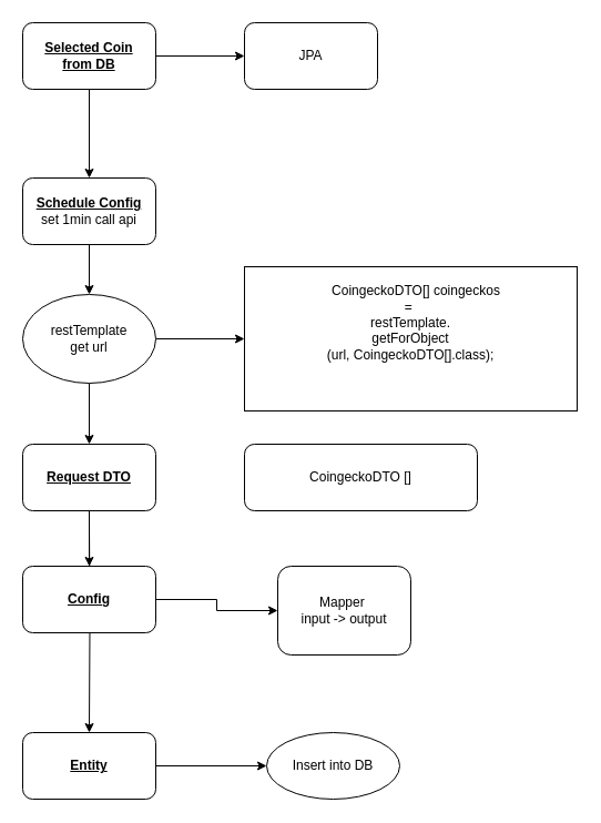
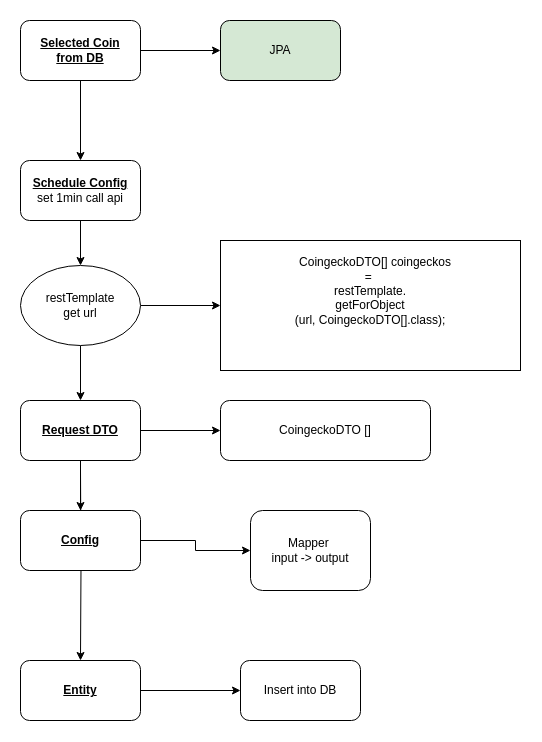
  <mxCell id="0" />
  <mxCell id="1" parent="0" />
  <mxCell id="2" style="edgeStyle=orthogonalEdgeStyle;rounded=0;orthogonalLoop=1;jettySize=auto;html=1;exitX=0.5;exitY=1;exitDx=0;exitDy=0;" parent="1" source="11" target="6" edge="1"><mxGeometry relative="1" as="geometry" /></mxCell>
  <mxCell id="3" value="&lt;u&gt;&lt;b&gt;Schedule Config&lt;/b&gt;&lt;/u&gt;&lt;div&gt;set 1min call api&lt;/div&gt;" style="rounded=1;whiteSpace=wrap;html=1;" parent="1" vertex="1"><mxGeometry x="20" y="160" width="120" height="60" as="geometry" /></mxCell>
  <mxCell id="4" style="edgeStyle=orthogonalEdgeStyle;rounded=0;orthogonalLoop=1;jettySize=auto;html=1;exitX=0.5;exitY=1;exitDx=0;exitDy=0;" parent="1" target="8" edge="1"><mxGeometry relative="1" as="geometry"><mxPoint x="80" y="470" as="sourcePoint" /></mxGeometry></mxCell>
+ <mxCell id="5" value="" style="edgeStyle=orthogonalEdgeStyle;rounded=0;orthogonalLoop=1;jettySize=auto;html=1;" parent="1" source="6" target="13" edge="1"><mxGeometry relative="1" as="geometry" /></mxCell>
  <mxCell id="6" value="&lt;b&gt;&lt;u&gt;Request DTO&lt;/u&gt;&lt;/b&gt;" style="rounded=1;whiteSpace=wrap;html=1;" parent="1" vertex="1"><mxGeometry x="20" y="400" width="120" height="60" as="geometry" /></mxCell>
  <mxCell id="7" value="" style="edgeStyle=orthogonalEdgeStyle;rounded=0;orthogonalLoop=1;jettySize=auto;html=1;" edge="1" parent="1" source="8" target="16"><mxGeometry relative="1" as="geometry" /></mxCell>
  <mxCell id="8" value="&lt;b&gt;&lt;u&gt;Entity&lt;/u&gt;&lt;/b&gt;" style="rounded=1;whiteSpace=wrap;html=1;" parent="1" vertex="1"><mxGeometry x="20" y="660" width="120" height="60" as="geometry" /></mxCell>
  <mxCell id="9" value="" style="edgeStyle=orthogonalEdgeStyle;rounded=0;orthogonalLoop=1;jettySize=auto;html=1;exitX=0.5;exitY=1;exitDx=0;exitDy=0;" parent="1" source="3" target="11" edge="1"><mxGeometry relative="1" as="geometry"><mxPoint x="80" y="180" as="sourcePoint" /><mxPoint x="80" y="230" as="targetPoint" /></mxGeometry></mxCell>
  <mxCell id="10" value="" style="edgeStyle=orthogonalEdgeStyle;rounded=0;orthogonalLoop=1;jettySize=auto;html=1;" parent="1" source="11" target="12" edge="1"><mxGeometry relative="1" as="geometry" /></mxCell>
  <mxCell id="11" value="restTemplate&lt;br&gt;get url" style="ellipse;whiteSpace=wrap;html=1;" parent="1" vertex="1"><mxGeometry x="20" y="265" width="120" height="80" as="geometry" /></mxCell>
  <mxCell id="12" value="&lt;div&gt;&amp;nbsp; &amp;nbsp; CoingeckoDTO[] coingeckos&amp;nbsp;&lt;/div&gt;&lt;div&gt;=&amp;nbsp;&lt;/div&gt;&lt;div&gt;restTemplate.&lt;/div&gt;&lt;div&gt;getForObject&lt;/div&gt;&lt;div&gt;(url, CoingeckoDTO[].class);&lt;/div&gt;&lt;div&gt;&lt;br&gt;&lt;/div&gt;&lt;div&gt;&lt;br&gt;&lt;/div&gt;" style="whiteSpace=wrap;html=1;" parent="1" vertex="1"><mxGeometry x="220" y="240" width="300" height="130" as="geometry" /></mxCell>
  <mxCell id="13" value="CoingeckoDTO []" style="whiteSpace=wrap;html=1;rounded=1;" parent="1" vertex="1"><mxGeometry x="220" y="400" width="210" height="60" as="geometry" /></mxCell>
  <mxCell id="14" value="" style="edgeStyle=orthogonalEdgeStyle;rounded=0;orthogonalLoop=1;jettySize=auto;html=1;" edge="1" parent="1" source="15" target="17"><mxGeometry relative="1" as="geometry" /></mxCell>
  <mxCell id="15" value="&lt;b&gt;&lt;u&gt;Config&lt;/u&gt;&lt;/b&gt;" style="rounded=1;whiteSpace=wrap;html=1;" vertex="1" parent="1"><mxGeometry x="20" y="510" width="120" height="60" as="geometry" /></mxCell>
- <mxCell id="16" value="Insert into DB" style="ellipse;whiteSpace=wrap;html=1;" vertex="1" parent="1"><mxGeometry x="240" y="660" width="120" height="60" as="geometry" /></mxCell>
+ <mxCell id="16" value="Insert into DB" style="whiteSpace=wrap;html=1;rounded=1;" vertex="1" parent="1"><mxGeometry x="240" y="660" width="120" height="60" as="geometry" /></mxCell>
  <mxCell id="17" value="Mapper&amp;nbsp;&lt;br&gt;input -&amp;gt; output" style="whiteSpace=wrap;html=1;rounded=1;" vertex="1" parent="1"><mxGeometry x="250" y="510" width="120" height="80" as="geometry" /></mxCell>
  <mxCell id="18" value="" style="edgeStyle=orthogonalEdgeStyle;rounded=0;orthogonalLoop=1;jettySize=auto;html=1;exitX=0.5;exitY=1;exitDx=0;exitDy=0;" edge="1" parent="1" source="6" target="15"><mxGeometry relative="1" as="geometry"><mxPoint x="80" y="400" as="sourcePoint" /><mxPoint x="80" y="410" as="targetPoint" /></mxGeometry></mxCell>
  <mxCell id="19" value="" style="edgeStyle=orthogonalEdgeStyle;rounded=0;orthogonalLoop=1;jettySize=auto;html=1;" edge="1" parent="1" source="21" target="22"><mxGeometry relative="1" as="geometry" /></mxCell>
  <mxCell id="20" value="" style="edgeStyle=orthogonalEdgeStyle;rounded=0;orthogonalLoop=1;jettySize=auto;html=1;" edge="1" parent="1" source="21" target="3"><mxGeometry relative="1" as="geometry" /></mxCell>
  <mxCell id="21" value="&lt;b&gt;&lt;u&gt;Selected Coin&lt;br&gt;from DB&lt;/u&gt;&lt;/b&gt;" style="whiteSpace=wrap;html=1;rounded=1;" vertex="1" parent="1"><mxGeometry x="20" y="20" width="120" height="60" as="geometry" /></mxCell>
- <mxCell id="22" value="JPA" style="whiteSpace=wrap;html=1;rounded=1;" vertex="1" parent="1"><mxGeometry x="220" y="20" width="120" height="60" as="geometry" /></mxCell>
+ <mxCell id="22" value="JPA" style="whiteSpace=wrap;html=1;rounded=1;fillColor=#d5e8d4;" vertex="1" parent="1"><mxGeometry x="220" y="20" width="120" height="60" as="geometry" /></mxCell>
